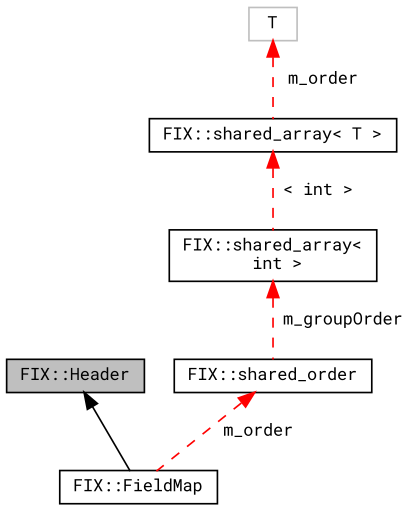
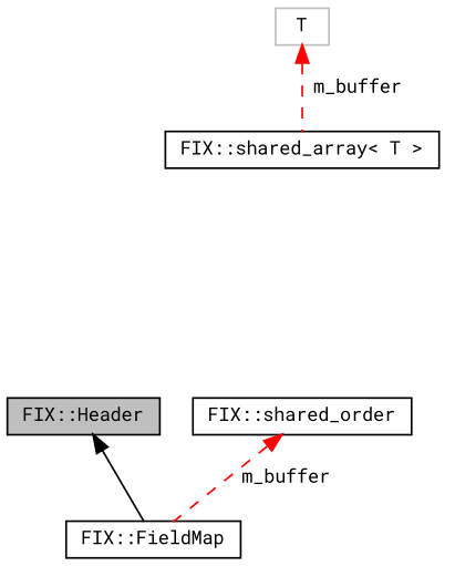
  digraph {
    fontname="Roboto Mono"
    node [color=black fillcolor=white fontname="Roboto Mono" fontsize=10 shape=record style=filled]
    edge [color=red dir=back fontname="Roboto Mono" fontsize=10 labelfontname=Helvetica labelfontsize=10 style=dashed]
    n1 [fillcolor=grey75 fontcolor=black height=0.2 label="FIX::Header" width=0.4]
    n2 [height=0.2 label="FIX::FieldMap" width=0.4]
    n3 [height=0.2 label="FIX::shared_order" width=0.4]
-   n4 [height=0.2 label="FIX::shared_array\<\l int \>" width=0.4]
    n5 [height=0.2 label="FIX::shared_array\< T \>" width=0.4]
    n6 [color=grey75 height=0.2 label=T width=0.4]
    n1 -> n2 [color=black style=solid]
-   n3 -> n2 [label=" m_order"]
-   n4 -> n3 [label=" m_groupOrder"]
-   n5 -> n4 [label=" \< int \>"]
-   n6 -> n5 [label=" m_order"]
+   n3 -> n2 [label=" m_buffer"]
+   n6 -> n5 [label=" m_buffer"]
  }
